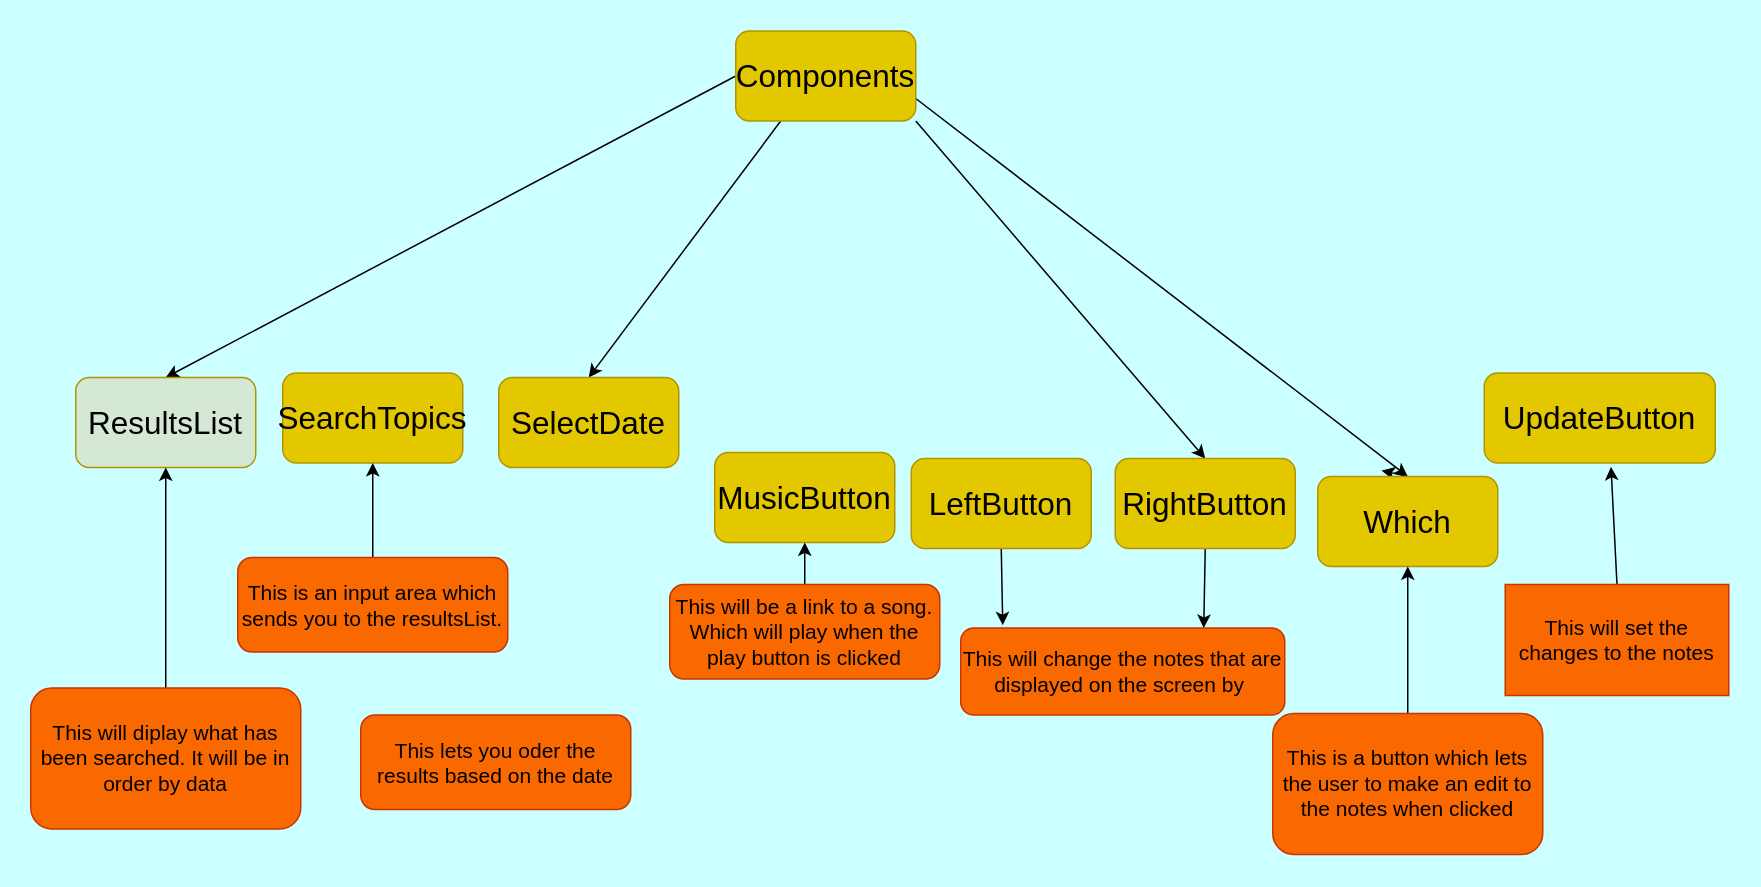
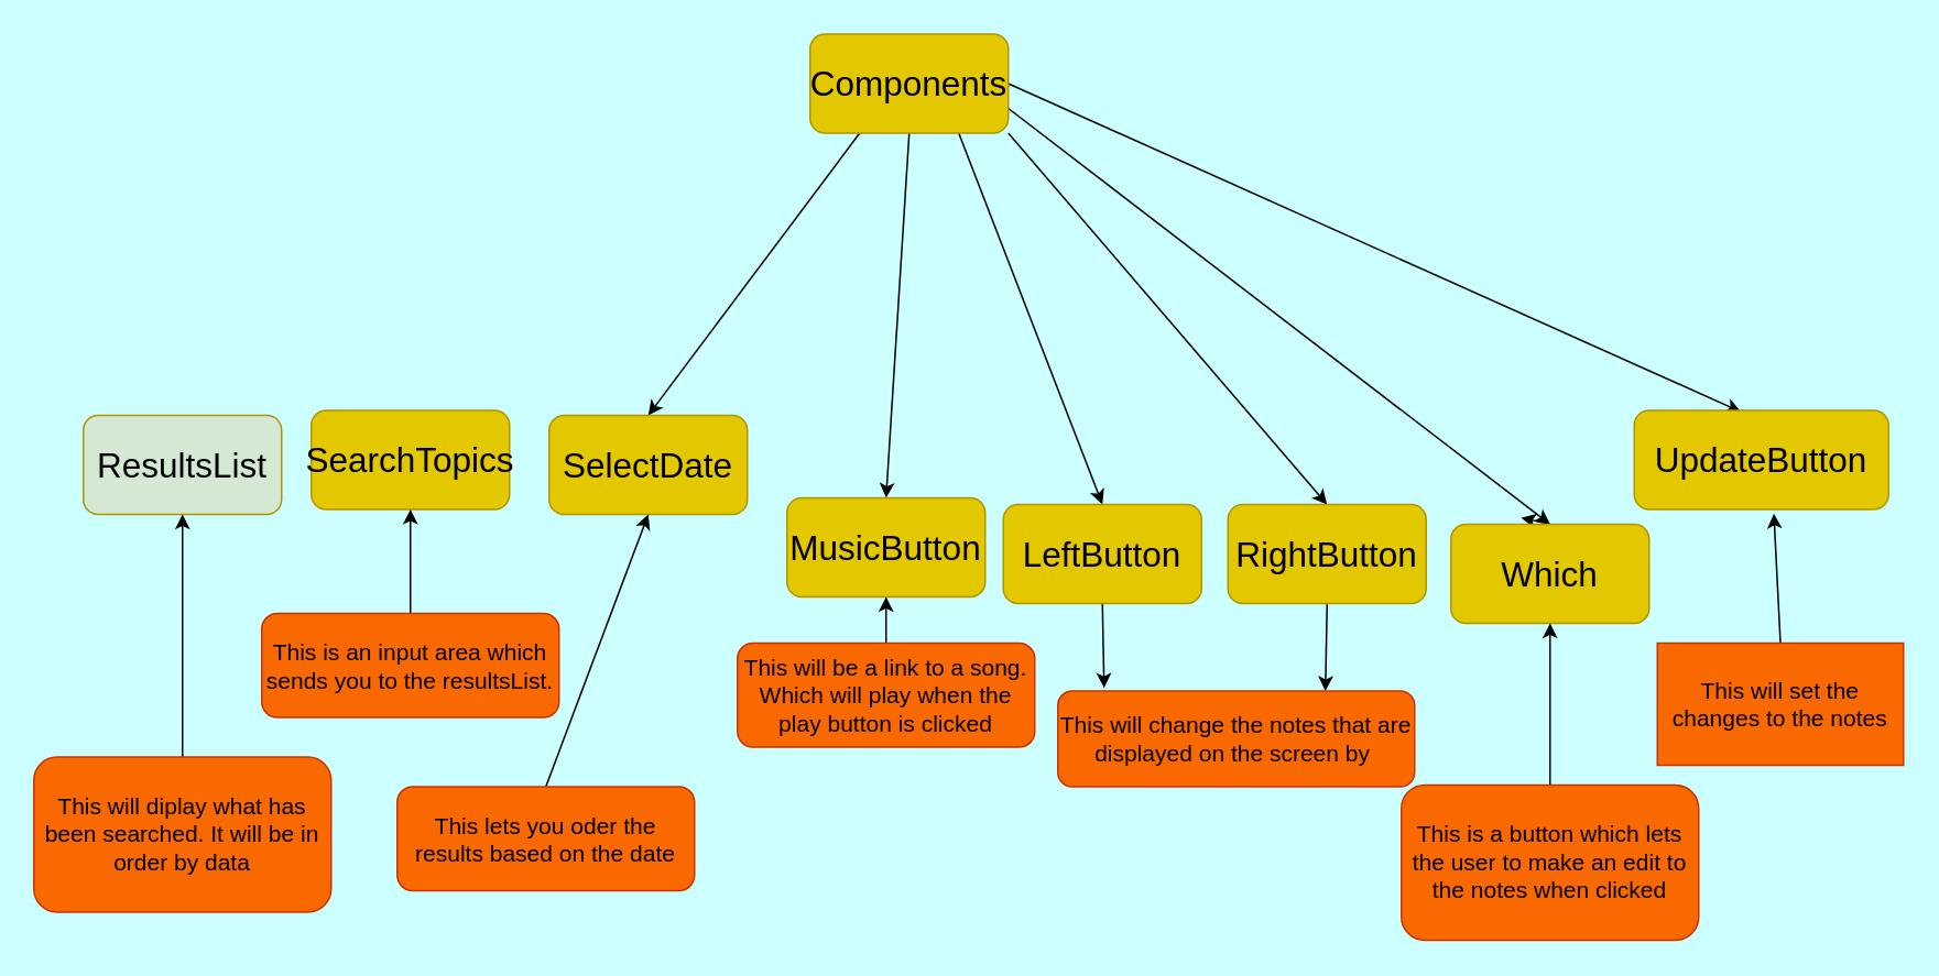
  <mxCell id="0" />
  <mxCell id="1" parent="0" />
+ <mxCell id="2" style="edgeStyle=none;html=1;exitX=0.5;exitY=1;exitDx=0;exitDy=0;entryX=0.5;entryY=0;entryDx=0;entryDy=0;fontSize=21;strokeColor=#000000;" edge="1" parent="1" source="9" target="12"><mxGeometry relative="1" as="geometry" /></mxCell>
  <mxCell id="3" style="edgeStyle=none;html=1;exitX=1;exitY=0.75;exitDx=0;exitDy=0;entryX=0.5;entryY=0;entryDx=0;entryDy=0;fontSize=21;strokeColor=#000000;" edge="1" parent="1" source="9" target="14"><mxGeometry relative="1" as="geometry"><mxPoint x="920.5" y="253" as="targetPoint" /></mxGeometry></mxCell>
  <mxCell id="4" style="edgeStyle=none;html=1;exitX=0.25;exitY=1;exitDx=0;exitDy=0;entryX=0.5;entryY=0;entryDx=0;entryDy=0;fontSize=21;strokeColor=#000000;" edge="1" parent="1" source="9" target="11"><mxGeometry relative="1" as="geometry" /></mxCell>
- <mxCell id="5" style="edgeStyle=none;html=1;exitX=0;exitY=0.5;exitDx=0;exitDy=0;entryX=0.5;entryY=0;entryDx=0;entryDy=0;fontSize=21;strokeColor=#000000;" edge="1" parent="1" source="9" target="15"><mxGeometry relative="1" as="geometry" /></mxCell>
+ <mxCell id="6" style="edgeStyle=none;html=1;exitX=1;exitY=0.5;exitDx=0;exitDy=0;entryX=0.419;entryY=0.014;entryDx=0;entryDy=0;entryPerimeter=0;fontSize=14;strokeColor=#000000;" edge="1" parent="1" source="9" target="20"><mxGeometry relative="1" as="geometry" /></mxCell>
+ <mxCell id="7" style="edgeStyle=none;html=1;exitX=0.75;exitY=1;exitDx=0;exitDy=0;entryX=0.5;entryY=0;entryDx=0;entryDy=0;fontSize=14;strokeColor=#000000;" edge="1" parent="1" source="9" target="30"><mxGeometry relative="1" as="geometry" /></mxCell>
  <mxCell id="8" style="edgeStyle=none;html=1;exitX=1;exitY=1;exitDx=0;exitDy=0;entryX=0.5;entryY=0;entryDx=0;entryDy=0;fontSize=14;strokeColor=#000000;" edge="1" parent="1" source="9" target="32"><mxGeometry relative="1" as="geometry" /></mxCell>
  <mxCell id="9" value="&lt;font style=&quot;font-size: 21px&quot;&gt;Components&lt;/font&gt;" style="rounded=1;whiteSpace=wrap;html=1;fillColor=#e3c800;fontColor=#000000;strokeColor=#B09500;" vertex="1" parent="1"><mxGeometry x="490" y="20" width="120" height="60" as="geometry" /></mxCell>
  <mxCell id="10" value="&lt;font style=&quot;font-size: 21px&quot;&gt;SearchTopics&lt;/font&gt;" style="rounded=1;whiteSpace=wrap;html=1;fillColor=#e3c800;fontColor=#000000;strokeColor=#B09500;" vertex="1" parent="1"><mxGeometry x="188" y="248" width="120" height="60" as="geometry" /></mxCell>
  <mxCell id="11" value="&lt;font style=&quot;font-size: 21px&quot;&gt;SelectDate&lt;/font&gt;" style="rounded=1;whiteSpace=wrap;html=1;fillColor=#e3c800;fontColor=#000000;strokeColor=#B09500;" vertex="1" parent="1"><mxGeometry x="332" y="251" width="120" height="60" as="geometry" /></mxCell>
  <mxCell id="12" value="&lt;span style=&quot;font-size: 21px&quot;&gt;MusicButton&lt;/span&gt;" style="rounded=1;whiteSpace=wrap;html=1;fillColor=#e3c800;fontColor=#000000;strokeColor=#B09500;" vertex="1" parent="1"><mxGeometry x="476" y="301" width="120" height="60" as="geometry" /></mxCell>
  <mxCell id="13" style="edgeStyle=none;html=1;exitX=0.5;exitY=0;exitDx=0;exitDy=0;fontSize=21;strokeColor=#000000;entryX=0.5;entryY=1;entryDx=0;entryDy=0;" edge="1" parent="1" source="14"><mxGeometry relative="1" as="geometry"><mxPoint x="920.5" y="313" as="targetPoint" /></mxGeometry></mxCell>
  <mxCell id="14" value="&lt;span style=&quot;font-size: 21px&quot;&gt;Which&lt;/span&gt;" style="rounded=1;whiteSpace=wrap;html=1;fillColor=#e3c800;fontColor=#000000;strokeColor=#B09500;" vertex="1" parent="1"><mxGeometry x="878" y="317" width="120" height="60" as="geometry" /></mxCell>
  <mxCell id="15" value="&lt;font style=&quot;font-size: 21px&quot;&gt;ResultsList&lt;/font&gt;" style="rounded=1;whiteSpace=wrap;html=1;fillColor=#d5e8d4;fontColor=#000000;strokeColor=#B09500;" vertex="1" parent="1"><mxGeometry x="50" y="251" width="120" height="60" as="geometry" /></mxCell>
  <mxCell id="16" style="edgeStyle=none;html=1;exitX=0.5;exitY=0;exitDx=0;exitDy=0;entryX=0.5;entryY=1;entryDx=0;entryDy=0;fontSize=14;strokeColor=#000000;" edge="1" parent="1" source="17" target="14"><mxGeometry relative="1" as="geometry" /></mxCell>
  <mxCell id="17" value="&lt;font style=&quot;font-size: 14px&quot;&gt;This is a button which lets the user to make an edit to the notes when clicked&lt;/font&gt;" style="rounded=1;whiteSpace=wrap;html=1;fillColor=#fa6800;fontColor=#000000;strokeColor=#C73500;" vertex="1" parent="1"><mxGeometry x="848" y="475" width="180" height="94" as="geometry" /></mxCell>
  <mxCell id="18" style="edgeStyle=none;html=1;exitX=0.5;exitY=0;exitDx=0;exitDy=0;entryX=0.5;entryY=1;entryDx=0;entryDy=0;fontSize=14;strokeColor=#000000;" edge="1" parent="1" source="19" target="15"><mxGeometry relative="1" as="geometry" /></mxCell>
  <mxCell id="19" value="&lt;font style=&quot;font-size: 14px&quot;&gt;This will diplay what has been searched. It will be in order by data&lt;/font&gt;" style="rounded=1;whiteSpace=wrap;html=1;fillColor=#fa6800;fontColor=#000000;strokeColor=#C73500;" vertex="1" parent="1"><mxGeometry x="20" y="458" width="180" height="94" as="geometry" /></mxCell>
  <mxCell id="20" value="&lt;span style=&quot;font-size: 21px&quot;&gt;UpdateButton&lt;/span&gt;" style="rounded=1;whiteSpace=wrap;html=1;fillColor=#e3c800;fontColor=#000000;strokeColor=#B09500;" vertex="1" parent="1"><mxGeometry x="989" y="248" width="154" height="60" as="geometry" /></mxCell>
  <mxCell id="21" style="edgeStyle=none;html=1;exitX=0.5;exitY=0;exitDx=0;exitDy=0;fontSize=14;strokeColor=#000000;" edge="1" parent="1" source="22"><mxGeometry relative="1" as="geometry"><mxPoint x="1073.519" y="310.578" as="targetPoint" /></mxGeometry></mxCell>
  <mxCell id="22" value="&lt;font style=&quot;font-size: 14px&quot;&gt;This will set the changes to the notes&lt;/font&gt;" style="whiteSpace=wrap;html=1;fillColor=#fa6800;fontColor=#000000;strokeColor=#C73500;rounded=0;" vertex="1" parent="1"><mxGeometry x="1003" y="389" width="149" height="74" as="geometry" /></mxCell>
  <mxCell id="23" style="edgeStyle=none;html=1;exitX=0.5;exitY=0;exitDx=0;exitDy=0;entryX=0.5;entryY=1;entryDx=0;entryDy=0;fontSize=14;strokeColor=#000000;" edge="1" parent="1" source="24" target="10"><mxGeometry relative="1" as="geometry" /></mxCell>
  <mxCell id="24" value="&lt;font style=&quot;font-size: 14px&quot;&gt;This is an input area which sends you to the resultsList.&lt;/font&gt;" style="rounded=1;whiteSpace=wrap;html=1;fillColor=#fa6800;fontColor=#000000;strokeColor=#C73500;" vertex="1" parent="1"><mxGeometry x="158" y="371" width="180" height="63" as="geometry" /></mxCell>
+ <mxCell id="25" style="edgeStyle=none;html=1;exitX=0.5;exitY=0;exitDx=0;exitDy=0;entryX=0.5;entryY=1;entryDx=0;entryDy=0;fontSize=14;strokeColor=#000000;" edge="1" parent="1" source="26" target="11"><mxGeometry relative="1" as="geometry" /></mxCell>
  <mxCell id="26" value="&lt;font style=&quot;font-size: 14px&quot;&gt;This lets you oder the results based on the date&lt;/font&gt;" style="rounded=1;whiteSpace=wrap;html=1;fillColor=#fa6800;fontColor=#000000;strokeColor=#C73500;" vertex="1" parent="1"><mxGeometry x="240" y="476" width="180" height="63" as="geometry" /></mxCell>
  <mxCell id="27" style="edgeStyle=none;html=1;exitX=0.5;exitY=0;exitDx=0;exitDy=0;entryX=0.5;entryY=1;entryDx=0;entryDy=0;fontSize=14;strokeColor=#000000;" edge="1" parent="1" source="28" target="12"><mxGeometry relative="1" as="geometry" /></mxCell>
  <mxCell id="28" value="&lt;font style=&quot;font-size: 14px&quot;&gt;This will be a link to a song. Which will play when the play button is clicked&lt;/font&gt;" style="rounded=1;whiteSpace=wrap;html=1;fillColor=#fa6800;fontColor=#000000;strokeColor=#C73500;" vertex="1" parent="1"><mxGeometry x="446" y="389" width="180" height="63" as="geometry" /></mxCell>
  <mxCell id="29" style="edgeStyle=none;html=1;exitX=0.5;exitY=1;exitDx=0;exitDy=0;fontSize=14;strokeColor=#000000;" edge="1" parent="1" source="30"><mxGeometry relative="1" as="geometry"><mxPoint x="668" y="416.098" as="targetPoint" /></mxGeometry></mxCell>
  <mxCell id="30" value="&lt;span style=&quot;font-size: 21px&quot;&gt;LeftButton&lt;/span&gt;" style="rounded=1;whiteSpace=wrap;html=1;fillColor=#e3c800;fontColor=#000000;strokeColor=#B09500;" vertex="1" parent="1"><mxGeometry x="607" y="305" width="120" height="60" as="geometry" /></mxCell>
  <mxCell id="31" style="edgeStyle=none;html=1;exitX=0.5;exitY=1;exitDx=0;exitDy=0;entryX=0.75;entryY=0;entryDx=0;entryDy=0;fontSize=14;strokeColor=#000000;" edge="1" parent="1" source="32" target="33"><mxGeometry relative="1" as="geometry" /></mxCell>
  <mxCell id="32" value="&lt;span style=&quot;font-size: 21px&quot;&gt;RightButton&lt;/span&gt;" style="rounded=1;whiteSpace=wrap;html=1;fillColor=#e3c800;fontColor=#000000;strokeColor=#B09500;" vertex="1" parent="1"><mxGeometry x="743" y="305" width="120" height="60" as="geometry" /></mxCell>
  <mxCell id="33" value="&lt;font style=&quot;font-size: 14px&quot;&gt;This will change the notes that are displayed on the screen by&amp;nbsp;&lt;/font&gt;" style="rounded=1;whiteSpace=wrap;html=1;fillColor=#fa6800;fontColor=#000000;strokeColor=#C73500;" vertex="1" parent="1"><mxGeometry x="640" y="418" width="216" height="58" as="geometry" /></mxCell>
